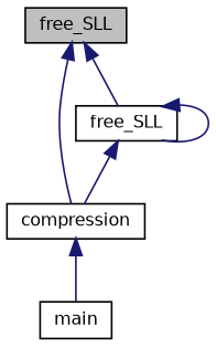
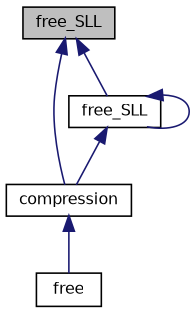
  digraph {
    rankdir=TB
    node [color=black fillcolor=white fontname=Helvetica fontsize=10 shape=record style=filled]
    edge [color=midnightblue dir=back fontname=Helvetica fontsize=10 labelfontname=Helvetica labelfontsize=10 style=solid]
    n1 [fillcolor=grey75 fontcolor=black height=0.2 label=free_SLL width=0.4]
    n2 [height=0.2 label=compression width=0.4]
    n3 [height=0.2 label=free_SLL width=0.4]
-   n4 [height=0.2 label=main width=0.4]
+   n4 [height=0.2 label=free width=0.4]
    n1 -> n2
    n1 -> n3
    n2 -> n4
    n3 -> n2
    n3 -> n3
  }
